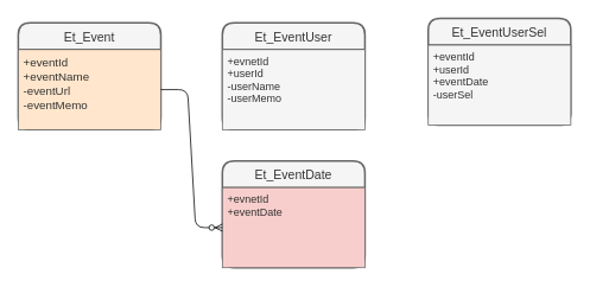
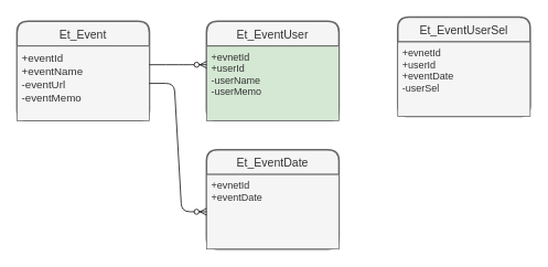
  <mxCell id="0" />
  <mxCell id="1" parent="0" />
  <mxCell id="2" value="Et_Event" style="swimlane;childLayout=stackLayout;horizontal=1;startSize=30;horizontalStack=0;rounded=1;fontSize=14;fontStyle=0;strokeWidth=2;resizeParent=0;resizeLast=1;shadow=0;dashed=0;align=center;fillColor=#f5f5f5;fontColor=#333333;strokeColor=#666666;" parent="1" vertex="1"><mxGeometry x="20" y="25" width="160" height="120" as="geometry" /></mxCell>
- <mxCell id="3" value="+eventId&#10;+eventName&#10;-eventUrl&#10;-eventMemo&#10;&#10;" style="align=left;strokeColor=#666666;fillColor=#ffe6cc;spacingLeft=4;fontSize=13;verticalAlign=top;resizable=0;rotatable=0;part=1;fontColor=#333333;" parent="2" vertex="1"><mxGeometry y="30" width="160" height="90" as="geometry" /></mxCell>
+ <mxCell id="3" value="+eventId&#10;+eventName&#10;-eventUrl&#10;-eventMemo&#10;&#10;" style="align=left;strokeColor=#666666;fillColor=#f5f5f5;spacingLeft=4;fontSize=13;verticalAlign=top;resizable=0;rotatable=0;part=1;fontColor=#333333;" parent="2" vertex="1"><mxGeometry y="30" width="160" height="90" as="geometry" /></mxCell>
  <mxCell id="4" value="Et_EventDate" style="swimlane;childLayout=stackLayout;horizontal=1;startSize=30;horizontalStack=0;rounded=1;fontSize=14;fontStyle=0;strokeWidth=2;resizeParent=0;resizeLast=1;shadow=0;dashed=0;align=center;fillColor=#f5f5f5;fontColor=#333333;strokeColor=#666666;" parent="1" vertex="1"><mxGeometry x="249" y="180" width="160" height="120" as="geometry" /></mxCell>
- <mxCell id="5" value="+evnetId&#10;+eventDate&#10;" style="align=left;strokeColor=#666666;fillColor=#f8cecc;spacingLeft=4;fontSize=12;verticalAlign=top;resizable=0;rotatable=0;part=1;fontColor=#333333;" parent="4" vertex="1"><mxGeometry y="30" width="160" height="90" as="geometry" /></mxCell>
+ <mxCell id="5" value="+evnetId&#10;+eventDate&#10;" style="align=left;strokeColor=#666666;fillColor=#f5f5f5;spacingLeft=4;fontSize=12;verticalAlign=top;resizable=0;rotatable=0;part=1;fontColor=#333333;" parent="4" vertex="1"><mxGeometry y="30" width="160" height="90" as="geometry" /></mxCell>
  <mxCell id="6" value="Et_EventUser" style="swimlane;childLayout=stackLayout;horizontal=1;startSize=30;horizontalStack=0;rounded=1;fontSize=14;fontStyle=0;strokeWidth=2;resizeParent=0;resizeLast=1;shadow=0;dashed=0;align=center;fillColor=#f5f5f5;fontColor=#333333;strokeColor=#666666;" parent="1" vertex="1"><mxGeometry x="249" y="25" width="160" height="120" as="geometry" /></mxCell>
- <mxCell id="7" value="+evnetId&#10;+userId&#10;-userName&#10;-userMemo&#10;" style="align=left;strokeColor=#666666;fillColor=#f5f5f5;spacingLeft=4;fontSize=12;verticalAlign=top;resizable=0;rotatable=0;part=1;fontColor=#333333;" parent="6" vertex="1"><mxGeometry y="30" width="160" height="90" as="geometry" /></mxCell>
+ <mxCell id="7" value="+evnetId&#10;+userId&#10;-userName&#10;-userMemo&#10;" style="align=left;strokeColor=#666666;fillColor=#d5e8d4;spacingLeft=4;fontSize=12;verticalAlign=top;resizable=0;rotatable=0;part=1;fontColor=#333333;" parent="6" vertex="1"><mxGeometry y="30" width="160" height="90" as="geometry" /></mxCell>
  <mxCell id="8" value="Et_EventUserSel" style="swimlane;childLayout=stackLayout;horizontal=1;startSize=30;horizontalStack=0;rounded=1;fontSize=14;fontStyle=0;strokeWidth=2;resizeParent=0;resizeLast=1;shadow=0;dashed=0;align=center;fillColor=#f5f5f5;fontColor=#333333;strokeColor=#666666;" parent="1" vertex="1"><mxGeometry x="480" y="20" width="160" height="120" as="geometry" /></mxCell>
- <mxCell id="9" value="+eventId&#10;+userId&#10;+eventDate&#10;-userSel&#10;" style="align=left;strokeColor=#666666;fillColor=#f5f5f5;spacingLeft=4;fontSize=12;verticalAlign=top;resizable=0;rotatable=0;part=1;fontColor=#333333;" parent="8" vertex="1"><mxGeometry y="30" width="160" height="90" as="geometry" /></mxCell>
+ <mxCell id="9" value="+evnetId&#10;+userId&#10;+eventDate&#10;-userSel&#10;" style="align=left;strokeColor=#666666;fillColor=#f5f5f5;spacingLeft=4;fontSize=12;verticalAlign=top;resizable=0;rotatable=0;part=1;fontColor=#333333;" parent="8" vertex="1"><mxGeometry y="30" width="160" height="90" as="geometry" /></mxCell>
+ <mxCell id="10" value="" style="edgeStyle=entityRelationEdgeStyle;fontSize=12;html=1;endArrow=ERzeroToMany;endFill=1;exitX=1;exitY=0.25;exitDx=0;exitDy=0;entryX=0;entryY=0.25;entryDx=0;entryDy=0;" parent="1" source="3" target="7" edge="1"><mxGeometry width="100" height="100" relative="1" as="geometry"><mxPoint x="199" y="365" as="sourcePoint" /><mxPoint x="299" y="265" as="targetPoint" /></mxGeometry></mxCell>
  <mxCell id="11" value="" style="edgeStyle=entityRelationEdgeStyle;fontSize=12;html=1;endArrow=ERzeroToMany;endFill=1;" parent="1" source="3" target="5" edge="1"><mxGeometry width="100" height="100" relative="1" as="geometry"><mxPoint x="130" y="360" as="sourcePoint" /><mxPoint x="230" y="260" as="targetPoint" /></mxGeometry></mxCell>
